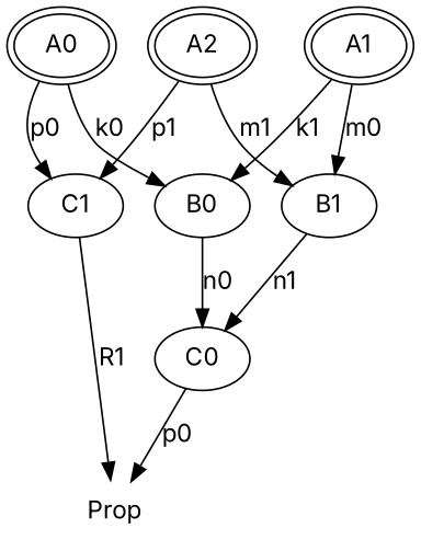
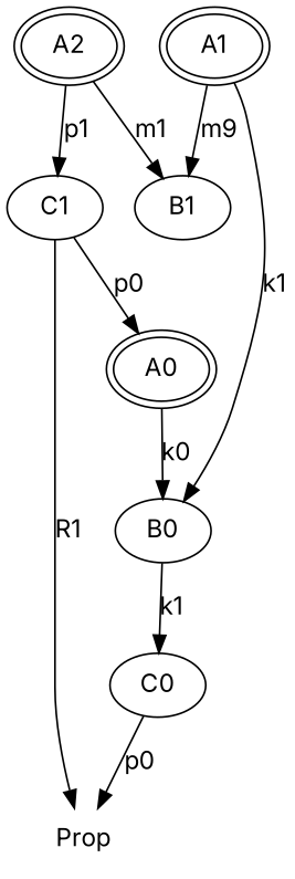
  digraph {
    fontname=Inter
    node [fontname=Inter peripheries=1]
    edge [fontname=Inter]
    n1 [label=A2 peripheries=2]
    n2 [label=C1]
    n3 [label=B1]
    Prop [peripheries=0]
    n5 [label=C0]
    n6 [label=A1 peripheries=2]
    n7 [label=B0]
    n8 [label=A0 peripheries=2]
    n1 -> n2 [label=p1]
    n1 -> n3 [label=m1]
    n2 -> Prop [label=R1]
-   n3 -> n5 [label=n1]
    n5 -> Prop [label=p0]
-   n6 -> n3 [label=m0]
+   n6 -> n3 [label=m9]
    n6 -> n7 [label=k1]
-   n7 -> n5 [label=n0]
-   n8 -> n2 [label=p0]
+   n7 -> n5 [label=k1]
+   n2 -> n8 [label=p0]
    n8 -> n7 [label=k0]
  }
